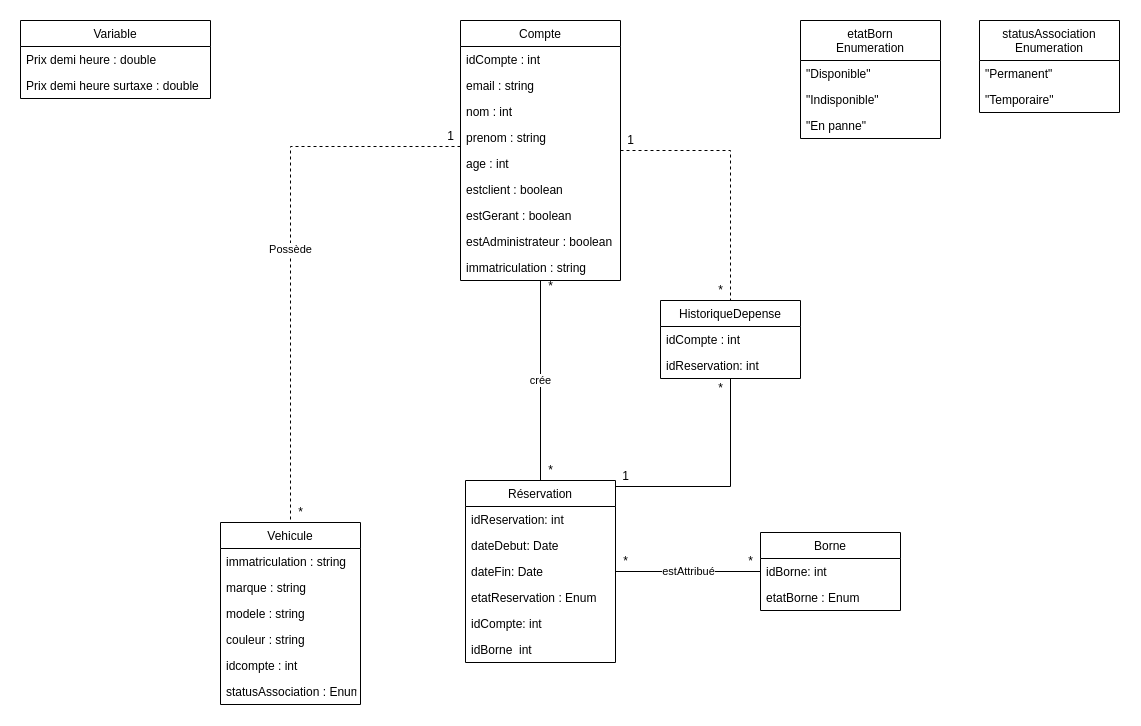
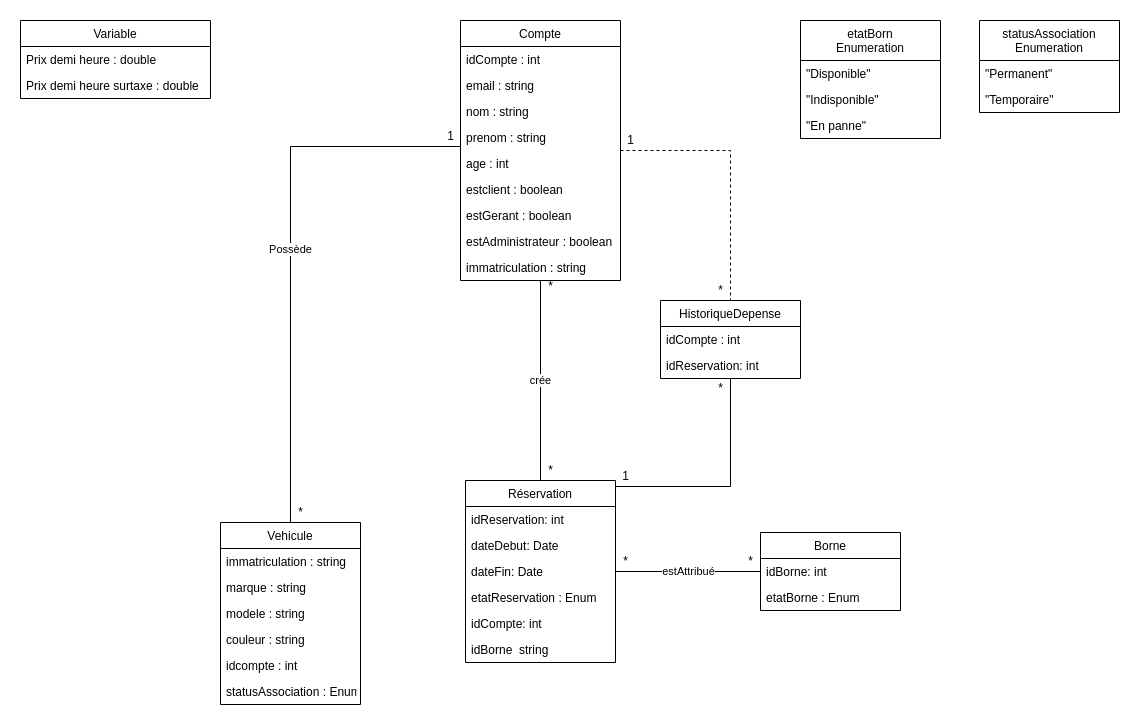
  <mxCell id="0" />
  <mxCell id="1" parent="0" />
  <mxCell id="2" value="Variable" style="swimlane;fontStyle=0;childLayout=stackLayout;horizontal=1;startSize=26;fillColor=none;horizontalStack=0;resizeParent=1;resizeParentMax=0;resizeLast=0;collapsible=1;marginBottom=0;" parent="1" vertex="1"><mxGeometry x="20" y="20" width="190" height="78" as="geometry" /></mxCell>
  <mxCell id="3" value="Prix demi heure : double" style="text;strokeColor=none;fillColor=none;align=left;verticalAlign=top;spacingLeft=4;spacingRight=4;overflow=hidden;rotatable=0;points=[[0,0.5],[1,0.5]];portConstraint=eastwest;" parent="2" vertex="1"><mxGeometry y="26" width="190" height="26" as="geometry" /></mxCell>
  <mxCell id="4" value="Prix demi heure surtaxe : double" style="text;strokeColor=none;fillColor=none;align=left;verticalAlign=top;spacingLeft=4;spacingRight=4;overflow=hidden;rotatable=0;points=[[0,0.5],[1,0.5]];portConstraint=eastwest;" parent="2" vertex="1"><mxGeometry y="52" width="190" height="26" as="geometry" /></mxCell>
- <mxCell id="5" value="Possède" style="edgeStyle=orthogonalEdgeStyle;rounded=0;orthogonalLoop=1;jettySize=auto;html=1;endArrow=none;endFill=0;dashed=1;" parent="1" source="9" target="19" edge="1"><mxGeometry relative="1" as="geometry"><Array as="points"><mxPoint x="290" y="146" /></Array><mxPoint x="460" y="404" as="sourcePoint" /></mxGeometry></mxCell>
+ <mxCell id="5" value="Possède" style="edgeStyle=orthogonalEdgeStyle;rounded=0;orthogonalLoop=1;jettySize=auto;html=1;endArrow=none;endFill=0;" parent="1" source="9" target="19" edge="1"><mxGeometry relative="1" as="geometry"><Array as="points"><mxPoint x="290" y="146" /></Array><mxPoint x="460" y="404" as="sourcePoint" /></mxGeometry></mxCell>
  <mxCell id="6" value="crée" style="edgeStyle=orthogonalEdgeStyle;rounded=0;orthogonalLoop=1;jettySize=auto;html=1;endArrow=none;endFill=0;" parent="1" source="33" target="9" edge="1"><mxGeometry relative="1" as="geometry"><Array as="points"><mxPoint x="540" y="488" /><mxPoint x="540" y="488" /></Array><mxPoint x="535" y="522" as="sourcePoint" /><mxPoint x="530" y="404" as="targetPoint" /></mxGeometry></mxCell>
  <mxCell id="7" style="edgeStyle=orthogonalEdgeStyle;rounded=0;orthogonalLoop=1;jettySize=auto;html=1;endArrow=none;endFill=0;" parent="1" source="33" target="26" edge="1"><mxGeometry relative="1" as="geometry"><Array as="points"><mxPoint x="730" y="486" /></Array><mxPoint x="580" y="522" as="sourcePoint" /></mxGeometry></mxCell>
  <mxCell id="8" style="edgeStyle=orthogonalEdgeStyle;rounded=0;orthogonalLoop=1;jettySize=auto;html=1;endArrow=none;endFill=0;dashed=1;" parent="1" source="9" target="26" edge="1"><mxGeometry relative="1" as="geometry" /></mxCell>
  <mxCell id="9" value="Compte" style="swimlane;fontStyle=0;childLayout=stackLayout;horizontal=1;startSize=26;fillColor=none;horizontalStack=0;resizeParent=1;resizeParentMax=0;resizeLast=0;collapsible=1;marginBottom=0;" parent="1" vertex="1"><mxGeometry x="460" y="20" width="160" height="260" as="geometry" /></mxCell>
  <mxCell id="10" value="idCompte : int" style="text;strokeColor=none;fillColor=none;align=left;verticalAlign=top;spacingLeft=4;spacingRight=4;overflow=hidden;rotatable=0;points=[[0,0.5],[1,0.5]];portConstraint=eastwest;" parent="9" vertex="1"><mxGeometry y="26" width="160" height="26" as="geometry" /></mxCell>
  <mxCell id="11" value="email : string" style="text;strokeColor=none;fillColor=none;align=left;verticalAlign=top;spacingLeft=4;spacingRight=4;overflow=hidden;rotatable=0;points=[[0,0.5],[1,0.5]];portConstraint=eastwest;" parent="9" vertex="1"><mxGeometry y="52" width="160" height="26" as="geometry" /></mxCell>
- <mxCell id="12" value="nom : int" style="text;strokeColor=none;fillColor=none;align=left;verticalAlign=top;spacingLeft=4;spacingRight=4;overflow=hidden;rotatable=0;points=[[0,0.5],[1,0.5]];portConstraint=eastwest;" parent="9" vertex="1"><mxGeometry y="78" width="160" height="26" as="geometry" /></mxCell>
+ <mxCell id="12" value="nom : string" style="text;strokeColor=none;fillColor=none;align=left;verticalAlign=top;spacingLeft=4;spacingRight=4;overflow=hidden;rotatable=0;points=[[0,0.5],[1,0.5]];portConstraint=eastwest;" parent="9" vertex="1"><mxGeometry y="78" width="160" height="26" as="geometry" /></mxCell>
  <mxCell id="13" value="prenom : string" style="text;strokeColor=none;fillColor=none;align=left;verticalAlign=top;spacingLeft=4;spacingRight=4;overflow=hidden;rotatable=0;points=[[0,0.5],[1,0.5]];portConstraint=eastwest;" parent="9" vertex="1"><mxGeometry y="104" width="160" height="26" as="geometry" /></mxCell>
  <mxCell id="14" value="age : int" style="text;strokeColor=none;fillColor=none;align=left;verticalAlign=top;spacingLeft=4;spacingRight=4;overflow=hidden;rotatable=0;points=[[0,0.5],[1,0.5]];portConstraint=eastwest;" parent="9" vertex="1"><mxGeometry y="130" width="160" height="26" as="geometry" /></mxCell>
  <mxCell id="15" value="estclient : boolean" style="text;strokeColor=none;fillColor=none;align=left;verticalAlign=top;spacingLeft=4;spacingRight=4;overflow=hidden;rotatable=0;points=[[0,0.5],[1,0.5]];portConstraint=eastwest;" parent="9" vertex="1"><mxGeometry y="156" width="160" height="26" as="geometry" /></mxCell>
  <mxCell id="16" value="estGerant : boolean" style="text;strokeColor=none;fillColor=none;align=left;verticalAlign=top;spacingLeft=4;spacingRight=4;overflow=hidden;rotatable=0;points=[[0,0.5],[1,0.5]];portConstraint=eastwest;" parent="9" vertex="1"><mxGeometry y="182" width="160" height="26" as="geometry" /></mxCell>
  <mxCell id="17" value="estAdministrateur : boolean" style="text;strokeColor=none;fillColor=none;align=left;verticalAlign=top;spacingLeft=4;spacingRight=4;overflow=hidden;rotatable=0;points=[[0,0.5],[1,0.5]];portConstraint=eastwest;" parent="9" vertex="1"><mxGeometry y="208" width="160" height="26" as="geometry" /></mxCell>
  <mxCell id="18" value="immatriculation : string" style="text;strokeColor=none;fillColor=none;align=left;verticalAlign=top;spacingLeft=4;spacingRight=4;overflow=hidden;rotatable=0;points=[[0,0.5],[1,0.5]];portConstraint=eastwest;" parent="9" vertex="1"><mxGeometry y="234" width="160" height="26" as="geometry" /></mxCell>
  <mxCell id="19" value="Vehicule" style="swimlane;fontStyle=0;childLayout=stackLayout;horizontal=1;startSize=26;fillColor=none;horizontalStack=0;resizeParent=1;resizeParentMax=0;resizeLast=0;collapsible=1;marginBottom=0;" parent="1" vertex="1"><mxGeometry x="220" y="522" width="140" height="182" as="geometry" /></mxCell>
  <mxCell id="20" value="immatriculation : string" style="text;strokeColor=none;fillColor=none;align=left;verticalAlign=top;spacingLeft=4;spacingRight=4;overflow=hidden;rotatable=0;points=[[0,0.5],[1,0.5]];portConstraint=eastwest;" parent="19" vertex="1"><mxGeometry y="26" width="140" height="26" as="geometry" /></mxCell>
  <mxCell id="21" value="marque : string" style="text;strokeColor=none;fillColor=none;align=left;verticalAlign=top;spacingLeft=4;spacingRight=4;overflow=hidden;rotatable=0;points=[[0,0.5],[1,0.5]];portConstraint=eastwest;" parent="19" vertex="1"><mxGeometry y="52" width="140" height="26" as="geometry" /></mxCell>
  <mxCell id="22" value="modele : string" style="text;strokeColor=none;fillColor=none;align=left;verticalAlign=top;spacingLeft=4;spacingRight=4;overflow=hidden;rotatable=0;points=[[0,0.5],[1,0.5]];portConstraint=eastwest;" parent="19" vertex="1"><mxGeometry y="78" width="140" height="26" as="geometry" /></mxCell>
  <mxCell id="23" value="couleur : string" style="text;strokeColor=none;fillColor=none;align=left;verticalAlign=top;spacingLeft=4;spacingRight=4;overflow=hidden;rotatable=0;points=[[0,0.5],[1,0.5]];portConstraint=eastwest;" parent="19" vertex="1"><mxGeometry y="104" width="140" height="26" as="geometry" /></mxCell>
  <mxCell id="24" value="idcompte : int" style="text;strokeColor=none;fillColor=none;align=left;verticalAlign=top;spacingLeft=4;spacingRight=4;overflow=hidden;rotatable=0;points=[[0,0.5],[1,0.5]];portConstraint=eastwest;" vertex="1" parent="19"><mxGeometry y="130" width="140" height="26" as="geometry" /></mxCell>
  <mxCell id="25" value="statusAssociation : Enum" style="text;strokeColor=none;fillColor=none;align=left;verticalAlign=top;spacingLeft=4;spacingRight=4;overflow=hidden;rotatable=0;points=[[0,0.5],[1,0.5]];portConstraint=eastwest;" vertex="1" parent="19"><mxGeometry y="156" width="140" height="26" as="geometry" /></mxCell>
  <mxCell id="26" value="HistoriqueDepense" style="swimlane;fontStyle=0;childLayout=stackLayout;horizontal=1;startSize=26;fillColor=none;horizontalStack=0;resizeParent=1;resizeParentMax=0;resizeLast=0;collapsible=1;marginBottom=0;" parent="1" vertex="1"><mxGeometry x="660" y="300" width="140" height="78" as="geometry" /></mxCell>
  <mxCell id="27" value="idCompte : int" style="text;strokeColor=none;fillColor=none;align=left;verticalAlign=top;spacingLeft=4;spacingRight=4;overflow=hidden;rotatable=0;points=[[0,0.5],[1,0.5]];portConstraint=eastwest;" parent="26" vertex="1"><mxGeometry y="26" width="140" height="26" as="geometry" /></mxCell>
  <mxCell id="28" value="idReservation: int" style="text;strokeColor=none;fillColor=none;align=left;verticalAlign=top;spacingLeft=4;spacingRight=4;overflow=hidden;rotatable=0;points=[[0,0.5],[1,0.5]];portConstraint=eastwest;" parent="26" vertex="1"><mxGeometry y="52" width="140" height="26" as="geometry" /></mxCell>
  <mxCell id="29" value="Borne" style="swimlane;fontStyle=0;childLayout=stackLayout;horizontal=1;startSize=26;fillColor=none;horizontalStack=0;resizeParent=1;resizeParentMax=0;resizeLast=0;collapsible=1;marginBottom=0;" parent="1" vertex="1"><mxGeometry x="760" y="532" width="140" height="78" as="geometry" /></mxCell>
  <mxCell id="30" value="idBorne: int" style="text;strokeColor=none;fillColor=none;align=left;verticalAlign=top;spacingLeft=4;spacingRight=4;overflow=hidden;rotatable=0;points=[[0,0.5],[1,0.5]];portConstraint=eastwest;" parent="29" vertex="1"><mxGeometry y="26" width="140" height="26" as="geometry" /></mxCell>
  <mxCell id="31" value="etatBorne : Enum" style="text;strokeColor=none;fillColor=none;align=left;verticalAlign=top;spacingLeft=4;spacingRight=4;overflow=hidden;rotatable=0;points=[[0,0.5],[1,0.5]];portConstraint=eastwest;" parent="29" vertex="1"><mxGeometry y="52" width="140" height="26" as="geometry" /></mxCell>
  <mxCell id="32" value="estAttribué" style="edgeStyle=orthogonalEdgeStyle;rounded=0;orthogonalLoop=1;jettySize=auto;html=1;endArrow=none;endFill=0;" parent="1" source="33" target="29" edge="1"><mxGeometry relative="1" as="geometry" /></mxCell>
  <mxCell id="33" value="Réservation" style="swimlane;fontStyle=0;childLayout=stackLayout;horizontal=1;startSize=26;fillColor=none;horizontalStack=0;resizeParent=1;resizeParentMax=0;resizeLast=0;collapsible=1;marginBottom=0;" parent="1" vertex="1"><mxGeometry x="465" y="480" width="150" height="182" as="geometry" /></mxCell>
  <mxCell id="34" value="idReservation: int" style="text;strokeColor=none;fillColor=none;align=left;verticalAlign=top;spacingLeft=4;spacingRight=4;overflow=hidden;rotatable=0;points=[[0,0.5],[1,0.5]];portConstraint=eastwest;" parent="33" vertex="1"><mxGeometry y="26" width="150" height="26" as="geometry" /></mxCell>
  <mxCell id="35" value="dateDebut: Date" style="text;strokeColor=none;fillColor=none;align=left;verticalAlign=top;spacingLeft=4;spacingRight=4;overflow=hidden;rotatable=0;points=[[0,0.5],[1,0.5]];portConstraint=eastwest;" parent="33" vertex="1"><mxGeometry y="52" width="150" height="26" as="geometry" /></mxCell>
  <mxCell id="36" value="dateFin: Date" style="text;strokeColor=none;fillColor=none;align=left;verticalAlign=top;spacingLeft=4;spacingRight=4;overflow=hidden;rotatable=0;points=[[0,0.5],[1,0.5]];portConstraint=eastwest;" parent="33" vertex="1"><mxGeometry y="78" width="150" height="26" as="geometry" /></mxCell>
  <mxCell id="37" value="etatReservation : Enum" style="text;strokeColor=none;fillColor=none;align=left;verticalAlign=top;spacingLeft=4;spacingRight=4;overflow=hidden;rotatable=0;points=[[0,0.5],[1,0.5]];portConstraint=eastwest;" parent="33" vertex="1"><mxGeometry y="104" width="150" height="26" as="geometry" /></mxCell>
  <mxCell id="38" value="idCompte: int" style="text;strokeColor=none;fillColor=none;align=left;verticalAlign=top;spacingLeft=4;spacingRight=4;overflow=hidden;rotatable=0;points=[[0,0.5],[1,0.5]];portConstraint=eastwest;" parent="33" vertex="1"><mxGeometry y="130" width="150" height="26" as="geometry" /></mxCell>
- <mxCell id="39" value="idBorne  int" style="text;strokeColor=none;fillColor=none;align=left;verticalAlign=top;spacingLeft=4;spacingRight=4;overflow=hidden;rotatable=0;points=[[0,0.5],[1,0.5]];portConstraint=eastwest;" parent="33" vertex="1"><mxGeometry y="156" width="150" height="26" as="geometry" /></mxCell>
+ <mxCell id="39" value="idBorne  string" style="text;strokeColor=none;fillColor=none;align=left;verticalAlign=top;spacingLeft=4;spacingRight=4;overflow=hidden;rotatable=0;points=[[0,0.5],[1,0.5]];portConstraint=eastwest;" parent="33" vertex="1"><mxGeometry y="156" width="150" height="26" as="geometry" /></mxCell>
  <mxCell id="40" value="*" style="text;html=1;align=center;verticalAlign=middle;resizable=0;points=[];autosize=1;strokeColor=none;fillColor=none;" parent="1" vertex="1"><mxGeometry x="540" y="460" width="20" height="20" as="geometry" /></mxCell>
  <mxCell id="41" value="*" style="text;html=1;align=center;verticalAlign=middle;resizable=0;points=[];autosize=1;strokeColor=none;fillColor=none;" parent="1" vertex="1"><mxGeometry x="540" y="276" width="20" height="20" as="geometry" /></mxCell>
  <mxCell id="42" value="*" style="text;html=1;align=center;verticalAlign=middle;resizable=0;points=[];autosize=1;strokeColor=none;fillColor=none;" parent="1" vertex="1"><mxGeometry x="615" y="551" width="20" height="20" as="geometry" /></mxCell>
  <mxCell id="43" value="*" style="text;html=1;align=center;verticalAlign=middle;resizable=0;points=[];autosize=1;strokeColor=none;fillColor=none;" parent="1" vertex="1"><mxGeometry x="740" y="551" width="20" height="20" as="geometry" /></mxCell>
  <mxCell id="44" value="1" style="text;html=1;align=center;verticalAlign=middle;resizable=0;points=[];autosize=1;strokeColor=none;fillColor=none;" parent="1" vertex="1"><mxGeometry x="615" y="466" width="20" height="20" as="geometry" /></mxCell>
  <mxCell id="45" value="*" style="text;html=1;align=center;verticalAlign=middle;resizable=0;points=[];autosize=1;strokeColor=none;fillColor=none;" parent="1" vertex="1"><mxGeometry x="710" y="378" width="20" height="20" as="geometry" /></mxCell>
  <mxCell id="46" value="*" style="text;html=1;align=center;verticalAlign=middle;resizable=0;points=[];autosize=1;strokeColor=none;fillColor=none;" parent="1" vertex="1"><mxGeometry x="710" y="280" width="20" height="20" as="geometry" /></mxCell>
  <mxCell id="47" value="1" style="text;html=1;align=center;verticalAlign=middle;resizable=0;points=[];autosize=1;strokeColor=none;fillColor=none;" parent="1" vertex="1"><mxGeometry x="620" y="130" width="20" height="20" as="geometry" /></mxCell>
  <mxCell id="48" value="*" style="text;html=1;align=center;verticalAlign=middle;resizable=0;points=[];autosize=1;strokeColor=none;fillColor=none;" parent="1" vertex="1"><mxGeometry x="290" y="502" width="20" height="20" as="geometry" /></mxCell>
  <mxCell id="49" value="1" style="text;html=1;align=center;verticalAlign=middle;resizable=0;points=[];autosize=1;strokeColor=none;fillColor=none;" parent="1" vertex="1"><mxGeometry x="440" y="126" width="20" height="20" as="geometry" /></mxCell>
  <mxCell id="50" value="etatBorn&#10;Enumeration" style="swimlane;fontStyle=0;childLayout=stackLayout;horizontal=1;startSize=40;fillColor=none;horizontalStack=0;resizeParent=1;resizeParentMax=0;resizeLast=0;collapsible=1;marginBottom=0;" vertex="1" parent="1"><mxGeometry x="800" y="20" width="140" height="118" as="geometry" /></mxCell>
  <mxCell id="51" value="&quot;Disponible&quot;" style="text;strokeColor=none;fillColor=none;align=left;verticalAlign=top;spacingLeft=4;spacingRight=4;overflow=hidden;rotatable=0;points=[[0,0.5],[1,0.5]];portConstraint=eastwest;" vertex="1" parent="50"><mxGeometry y="40" width="140" height="26" as="geometry" /></mxCell>
  <mxCell id="52" value="&quot;Indisponible&quot;" style="text;strokeColor=none;fillColor=none;align=left;verticalAlign=top;spacingLeft=4;spacingRight=4;overflow=hidden;rotatable=0;points=[[0,0.5],[1,0.5]];portConstraint=eastwest;" vertex="1" parent="50"><mxGeometry y="66" width="140" height="26" as="geometry" /></mxCell>
  <mxCell id="53" value="&quot;En panne&quot;" style="text;strokeColor=none;fillColor=none;align=left;verticalAlign=top;spacingLeft=4;spacingRight=4;overflow=hidden;rotatable=0;points=[[0,0.5],[1,0.5]];portConstraint=eastwest;" vertex="1" parent="50"><mxGeometry y="92" width="140" height="26" as="geometry" /></mxCell>
  <mxCell id="54" value="statusAssociation&#10;Enumeration" style="swimlane;fontStyle=0;childLayout=stackLayout;horizontal=1;startSize=40;fillColor=none;horizontalStack=0;resizeParent=1;resizeParentMax=0;resizeLast=0;collapsible=1;marginBottom=0;" vertex="1" parent="1"><mxGeometry x="979" y="20" width="140" height="92" as="geometry" /></mxCell>
  <mxCell id="55" value="&quot;Permanent&quot;" style="text;strokeColor=none;fillColor=none;align=left;verticalAlign=top;spacingLeft=4;spacingRight=4;overflow=hidden;rotatable=0;points=[[0,0.5],[1,0.5]];portConstraint=eastwest;" vertex="1" parent="54"><mxGeometry y="40" width="140" height="26" as="geometry" /></mxCell>
  <mxCell id="56" value="&quot;Temporaire&quot;" style="text;strokeColor=none;fillColor=none;align=left;verticalAlign=top;spacingLeft=4;spacingRight=4;overflow=hidden;rotatable=0;points=[[0,0.5],[1,0.5]];portConstraint=eastwest;" vertex="1" parent="54"><mxGeometry y="66" width="140" height="26" as="geometry" /></mxCell>
